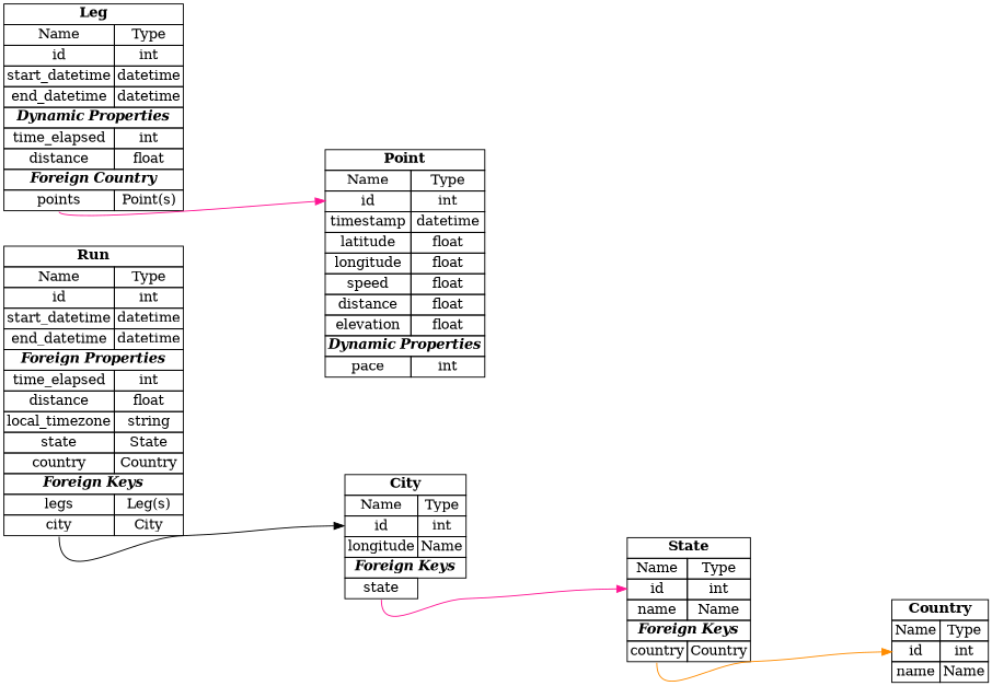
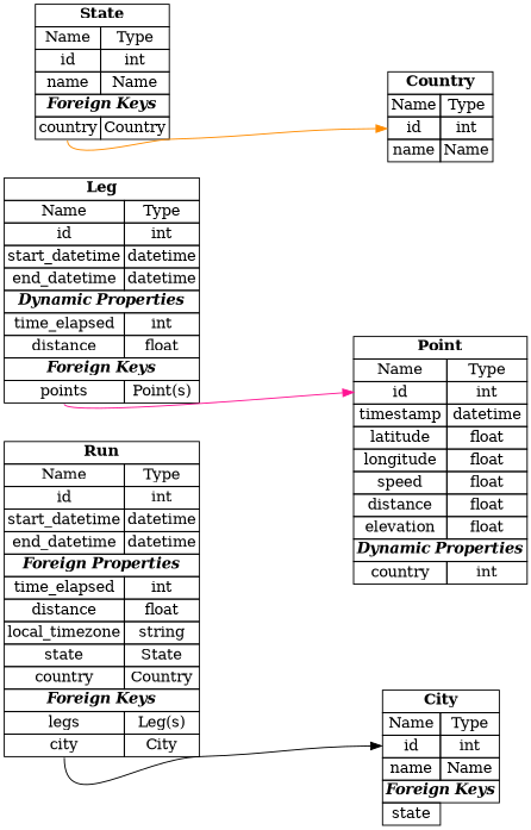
  digraph {
    nodesep=0.5
    rankdir=LR
    ranksep=2
    node [shape=plain]
    edge [color=deeppink headport=id]
    n1 [label=< <table border="0" cellborder="1" cellspacing="0">   <tr><td colspan="2"><b>Run</b></td></tr>   <tr><td port="#">Name</td><td>Type</td></tr>   <tr><td port="id">id</td><td>int</td></tr>   <tr><td port="#">start_datetime</td><td>datetime</td></tr>   <tr><td port="#">end_datetime</td><td>datetime</td></tr>   <tr><td colspan="2"><b><i>Foreign Properties</i></b></td></tr>   <tr><td port="#">time_elapsed</td><td>int</td></tr>   <tr><td port="#">distance</td><td>float</td></tr>   <tr><td port="#">local_timezone</td><td>string</td></tr>   <tr><td port="#">state</td><td>State</td></tr>   <tr><td port="#">country</td><td>Country</td></tr>   <tr><td colspan="2"><b><i>Foreign Keys</i></b></td></tr>   <tr><td port="legs_fk">legs</td><td>Leg(s)</td></tr>   <tr><td port="city_fk">city</td><td>City</td></tr>  </table>>]
-   n2 [label=< <table border="0" cellborder="1" cellspacing="0">   <tr><td colspan="2"><b>City</b></td></tr>   <tr><td port="#">Name</td><td>Type</td></tr>   <tr><td port="id">id</td><td>int</td></tr>   <tr><td port="#">longitude</td><td>Name</td></tr>   <tr><td colspan="2"><b><i>Foreign Keys</i></b></td></tr>   <tr><td port="state_fk">state</td></tr> </table>>]
-   n3 [label=< <table border="0" cellborder="1" cellspacing="0">   <tr><td colspan="2"><b>Leg</b></td></tr>   <tr><td port="#">Name</td><td>Type</td></tr>   <tr><td port="id">id</td><td>int</td></tr>   <tr><td port="#">start_datetime</td><td>datetime</td></tr>   <tr><td port="#">end_datetime</td><td>datetime</td></tr>   <tr><td colspan="2"><b><i>Dynamic Properties</i></b></td></tr>   <tr><td port="#">time_elapsed</td><td>int</td></tr>   <tr><td port="#">distance</td><td>float</td></tr>   <tr><td colspan="2"><b><i>Foreign Country</i></b></td></tr>   <tr><td port="point_fk">points</td><td>Point(s)</td></tr> </table>>]
-   n4 [label=< <table border="0" cellborder="1" cellspacing="0">   <tr><td colspan="2"><b>Point</b></td></tr>   <tr><td port="#">Name</td><td>Type</td></tr>   <tr><td port="id">id</td><td>int</td></tr>   <tr><td port="#">timestamp</td><td>datetime</td></tr>   <tr><td port="#">latitude</td><td>float</td></tr>   <tr><td port="#">longitude</td><td>float</td></tr>   <tr><td port="#">speed</td><td>float</td></tr>   <tr><td port="#">distance</td><td>float</td></tr>   <tr><td port="#">elevation</td><td>float</td></tr>   <tr><td colspan="2"><b><i>Dynamic Properties</i></b></td></tr>   <tr><td port="#">pace</td><td>int</td></tr> </table>>]
+   n2 [label=< <table border="0" cellborder="1" cellspacing="0">   <tr><td colspan="2"><b>City</b></td></tr>   <tr><td port="#">Name</td><td>Type</td></tr>   <tr><td port="id">id</td><td>int</td></tr>   <tr><td port="#">name</td><td>Name</td></tr>   <tr><td colspan="2"><b><i>Foreign Keys</i></b></td></tr>   <tr><td port="state_fk">state</td></tr> </table>>]
+   n3 [label=< <table border="0" cellborder="1" cellspacing="0">   <tr><td colspan="2"><b>Leg</b></td></tr>   <tr><td port="#">Name</td><td>Type</td></tr>   <tr><td port="id">id</td><td>int</td></tr>   <tr><td port="#">start_datetime</td><td>datetime</td></tr>   <tr><td port="#">end_datetime</td><td>datetime</td></tr>   <tr><td colspan="2"><b><i>Dynamic Properties</i></b></td></tr>   <tr><td port="#">time_elapsed</td><td>int</td></tr>   <tr><td port="#">distance</td><td>float</td></tr>   <tr><td colspan="2"><b><i>Foreign Keys</i></b></td></tr>   <tr><td port="point_fk">points</td><td>Point(s)</td></tr> </table>>]
+   n4 [label=< <table border="0" cellborder="1" cellspacing="0">   <tr><td colspan="2"><b>Point</b></td></tr>   <tr><td port="#">Name</td><td>Type</td></tr>   <tr><td port="id">id</td><td>int</td></tr>   <tr><td port="#">timestamp</td><td>datetime</td></tr>   <tr><td port="#">latitude</td><td>float</td></tr>   <tr><td port="#">longitude</td><td>float</td></tr>   <tr><td port="#">speed</td><td>float</td></tr>   <tr><td port="#">distance</td><td>float</td></tr>   <tr><td port="#">elevation</td><td>float</td></tr>   <tr><td colspan="2"><b><i>Dynamic Properties</i></b></td></tr>   <tr><td port="#">country</td><td>int</td></tr> </table>>]
    n5 [label=< <table border="0" cellborder="1" cellspacing="0">   <tr><td colspan="2"><b>State</b></td></tr>   <tr><td port="#">Name</td><td>Type</td></tr>   <tr><td port="id">id</td><td>int</td></tr>   <tr><td port="#">name</td><td>Name</td></tr>   <tr><td colspan="2"><b><i>Foreign Keys</i></b></td></tr>   <tr><td port="country_fk">country</td><td>Country</td></tr> </table>>]
    n6 [label=< <table border="0" cellborder="1" cellspacing="0">   <tr><td colspan="2"><b>Country</b></td></tr>   <tr><td port="#">Name</td><td>Type</td></tr>   <tr><td port="id">id</td><td>int</td></tr>   <tr><td port="#">name</td><td>Name</td></tr> </table>>]
    n1 -> n2 [color=black tailport=city_fk]
-   n2 -> n5 [tailport=state_fk]
    n3 -> n4 [tailport=point_fk]
    n5 -> n6 [color=darkorange tailport=country_fk]
  }
